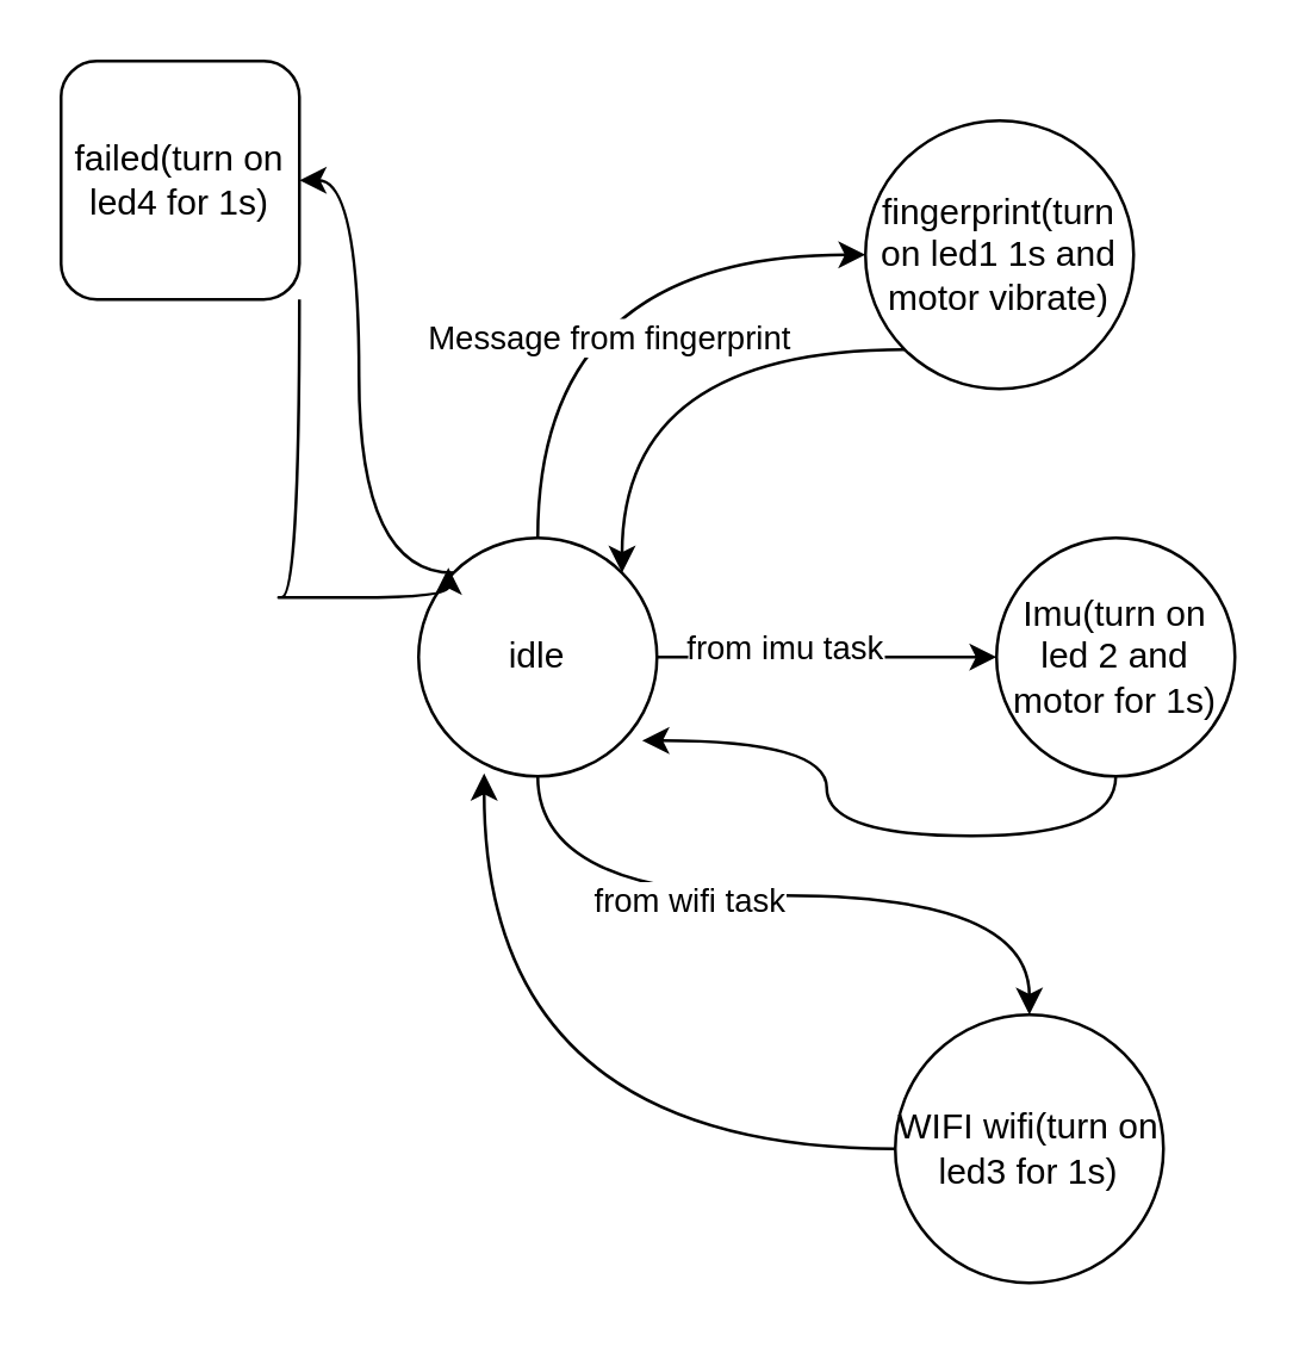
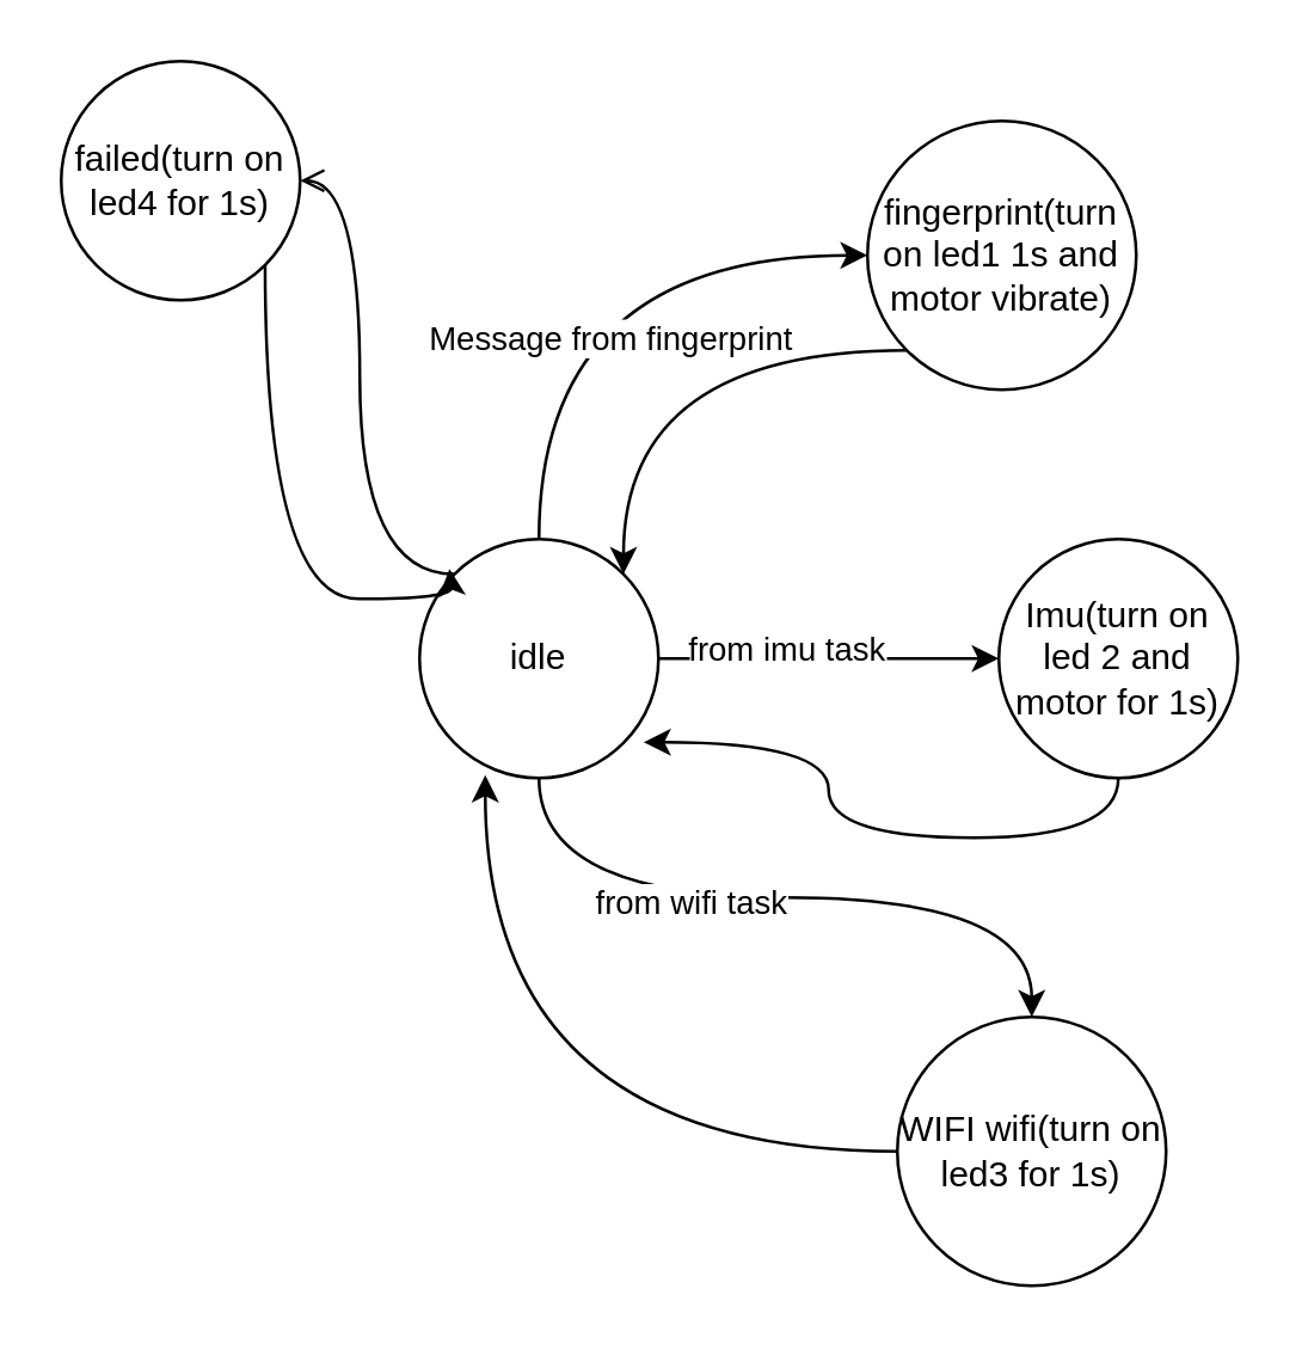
  <mxCell id="0" />
  <mxCell id="1" parent="0" />
  <mxCell id="2" style="edgeStyle=orthogonalEdgeStyle;rounded=0;orthogonalLoop=1;jettySize=auto;html=1;exitX=0.5;exitY=0;exitDx=0;exitDy=0;entryX=0;entryY=0.5;entryDx=0;entryDy=0;curved=1;" edge="1" parent="1" source="9" target="11"><mxGeometry relative="1" as="geometry" /></mxCell>
  <mxCell id="3" value="Message from fingerprint" style="edgeLabel;html=1;align=center;verticalAlign=middle;resizable=0;points=[];" vertex="1" connectable="0" parent="2"><mxGeometry x="-0.34" y="-23" relative="1" as="geometry"><mxPoint as="offset" /></mxGeometry></mxCell>
  <mxCell id="4" style="edgeStyle=orthogonalEdgeStyle;rounded=0;orthogonalLoop=1;jettySize=auto;html=1;exitX=1;exitY=0.5;exitDx=0;exitDy=0;entryX=0;entryY=0.5;entryDx=0;entryDy=0;" edge="1" parent="1" source="9" target="12"><mxGeometry relative="1" as="geometry" /></mxCell>
  <mxCell id="5" value="from imu task" style="edgeLabel;html=1;align=center;verticalAlign=middle;resizable=0;points=[];" vertex="1" connectable="0" parent="4"><mxGeometry x="-0.27" y="4" relative="1" as="geometry"><mxPoint as="offset" /></mxGeometry></mxCell>
  <mxCell id="6" style="edgeStyle=orthogonalEdgeStyle;rounded=0;orthogonalLoop=1;jettySize=auto;html=1;exitX=0.5;exitY=1;exitDx=0;exitDy=0;entryX=0.5;entryY=0;entryDx=0;entryDy=0;curved=1;" edge="1" parent="1" source="9" target="14"><mxGeometry relative="1" as="geometry" /></mxCell>
  <mxCell id="7" value="from wifi task" style="edgeLabel;html=1;align=center;verticalAlign=middle;resizable=0;points=[];" vertex="1" connectable="0" parent="6"><mxGeometry x="-0.267" y="-1" relative="1" as="geometry"><mxPoint as="offset" /></mxGeometry></mxCell>
- <mxCell id="8" style="edgeStyle=orthogonalEdgeStyle;rounded=0;orthogonalLoop=1;jettySize=auto;html=1;exitX=0;exitY=0;exitDx=0;exitDy=0;entryX=1;entryY=0.5;entryDx=0;entryDy=0;curved=1;" edge="1" parent="1" source="9" target="17"><mxGeometry relative="1" as="geometry" /></mxCell>
+ <mxCell id="8" style="edgeStyle=orthogonalEdgeStyle;rounded=0;orthogonalLoop=1;jettySize=auto;html=1;exitX=0;exitY=0;exitDx=0;exitDy=0;entryX=1;entryY=0.5;entryDx=0;entryDy=0;curved=1;endArrow=open;" edge="1" parent="1" source="9" target="17"><mxGeometry relative="1" as="geometry" /></mxCell>
  <mxCell id="9" value="idle" style="ellipse;whiteSpace=wrap;html=1;aspect=fixed;" vertex="1" parent="1"><mxGeometry x="140" y="180" width="80" height="80" as="geometry" /></mxCell>
  <mxCell id="10" style="edgeStyle=orthogonalEdgeStyle;rounded=0;orthogonalLoop=1;jettySize=auto;html=1;exitX=0;exitY=1;exitDx=0;exitDy=0;entryX=1;entryY=0;entryDx=0;entryDy=0;curved=1;" edge="1" parent="1" source="11" target="9"><mxGeometry relative="1" as="geometry" /></mxCell>
  <mxCell id="11" value="fingerprint(turn on led1 1s and motor vibrate)" style="ellipse;whiteSpace=wrap;html=1;aspect=fixed;" vertex="1" parent="1"><mxGeometry x="290" y="40" width="90" height="90" as="geometry" /></mxCell>
  <mxCell id="12" value="Imu(turn on led 2 and motor for 1s)" style="ellipse;whiteSpace=wrap;html=1;aspect=fixed;" vertex="1" parent="1"><mxGeometry x="334" y="180" width="80" height="80" as="geometry" /></mxCell>
  <mxCell id="13" style="edgeStyle=orthogonalEdgeStyle;rounded=0;orthogonalLoop=1;jettySize=auto;html=1;exitX=0.5;exitY=1;exitDx=0;exitDy=0;entryX=0.938;entryY=0.85;entryDx=0;entryDy=0;entryPerimeter=0;curved=1;" edge="1" parent="1" source="12" target="9"><mxGeometry relative="1" as="geometry" /></mxCell>
  <mxCell id="14" value="WIFI wifi(turn on led3 for 1s)" style="ellipse;whiteSpace=wrap;html=1;aspect=fixed;" vertex="1" parent="1"><mxGeometry x="300" y="340" width="90" height="90" as="geometry" /></mxCell>
  <mxCell id="15" style="edgeStyle=orthogonalEdgeStyle;rounded=0;orthogonalLoop=1;jettySize=auto;html=1;exitX=0;exitY=0.5;exitDx=0;exitDy=0;entryX=0.275;entryY=0.988;entryDx=0;entryDy=0;entryPerimeter=0;curved=1;" edge="1" parent="1" source="14" target="9"><mxGeometry relative="1" as="geometry" /></mxCell>
  <mxCell id="16" style="edgeStyle=orthogonalEdgeStyle;rounded=0;orthogonalLoop=1;jettySize=auto;html=1;exitX=1;exitY=1;exitDx=0;exitDy=0;curved=1;" edge="1" parent="1" source="17"><mxGeometry relative="1" as="geometry"><mxPoint x="150" y="190" as="targetPoint" /><Array as="points"><mxPoint x="88" y="200" /><mxPoint x="151" y="200" /></Array></mxGeometry></mxCell>
- <mxCell id="17" value="failed(turn on led4 for 1s)" style="whiteSpace=wrap;html=1;aspect=fixed;rounded=1;" vertex="1" parent="1"><mxGeometry x="20" y="20" width="80" height="80" as="geometry" /></mxCell>
+ <mxCell id="17" value="failed(turn on led4 for 1s)" style="ellipse;whiteSpace=wrap;html=1;aspect=fixed;" vertex="1" parent="1"><mxGeometry x="20" y="20" width="80" height="80" as="geometry" /></mxCell>
